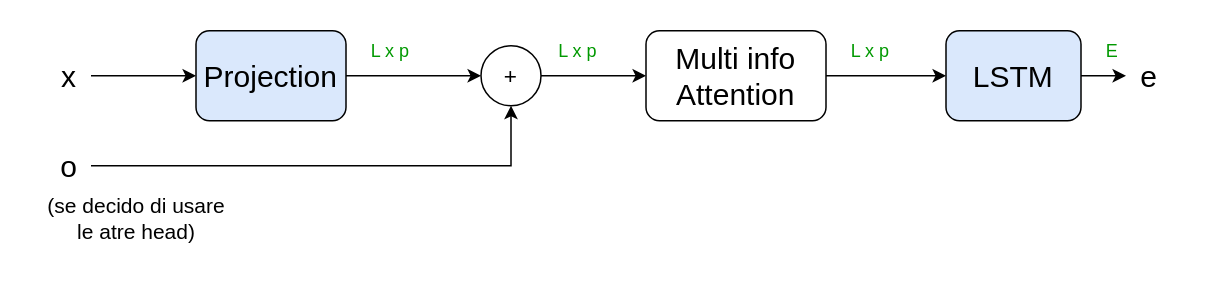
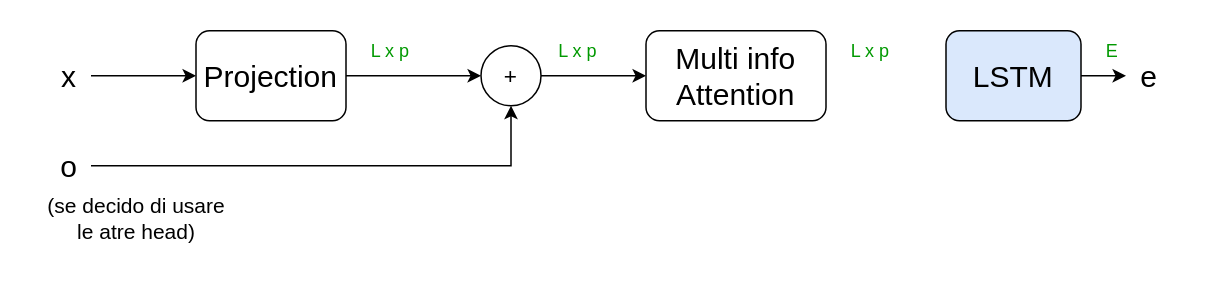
  <mxCell id="0" />
  <mxCell id="1" parent="0" />
  <mxCell id="2" value="&lt;div style=&quot;font-size: 20px;&quot;&gt;&lt;font style=&quot;font-size: 20px;&quot;&gt;x&lt;/font&gt;&lt;/div&gt;" style="text;html=1;align=center;verticalAlign=middle;resizable=0;points=[];autosize=1;strokeColor=none;fillColor=none;" vertex="1" parent="1"><mxGeometry x="30" y="30" width="30" height="40" as="geometry" /></mxCell>
  <mxCell id="3" style="edgeStyle=orthogonalEdgeStyle;rounded=0;orthogonalLoop=1;jettySize=auto;html=1;exitX=1;exitY=0.5;exitDx=0;exitDy=0;fontSize=20;" edge="1" parent="1" source="4" target="10"><mxGeometry relative="1" as="geometry" /></mxCell>
  <mxCell id="4" value="&lt;font style=&quot;font-size: 15px;&quot;&gt;+&lt;/font&gt;" style="ellipse;whiteSpace=wrap;html=1;aspect=fixed;" vertex="1" parent="1"><mxGeometry x="320" y="30" width="40" height="40" as="geometry" /></mxCell>
  <mxCell id="5" value="&lt;font style=&quot;font-size: 20px;&quot;&gt;o&lt;/font&gt;" style="text;html=1;align=center;verticalAlign=middle;resizable=0;points=[];autosize=1;strokeColor=none;fillColor=none;" vertex="1" parent="1"><mxGeometry x="30" y="90" width="30" height="40" as="geometry" /></mxCell>
  <mxCell id="6" value="" style="endArrow=classic;html=1;rounded=0;fontSize=15;" edge="1" parent="1" source="2"><mxGeometry width="50" height="50" relative="1" as="geometry"><mxPoint x="270" y="210" as="sourcePoint" /><mxPoint x="130" y="50" as="targetPoint" /></mxGeometry></mxCell>
  <mxCell id="7" value="" style="edgeStyle=elbowEdgeStyle;elbow=horizontal;endArrow=classic;html=1;rounded=0;fontSize=15;entryX=0.5;entryY=1;entryDx=0;entryDy=0;" edge="1" parent="1" source="5" target="4"><mxGeometry width="50" height="50" relative="1" as="geometry"><mxPoint x="270" y="210" as="sourcePoint" /><mxPoint x="320" y="160" as="targetPoint" /><Array as="points"><mxPoint x="340" y="110" /></Array></mxGeometry></mxCell>
  <mxCell id="8" value="&lt;div style=&quot;font-size: 14px;&quot;&gt;&lt;font style=&quot;font-size: 14px;&quot;&gt;(se decido di usare &lt;br&gt;&lt;/font&gt;&lt;/div&gt;&lt;div style=&quot;font-size: 14px;&quot;&gt;&lt;font style=&quot;font-size: 14px;&quot;&gt;le atre head)&lt;/font&gt;&lt;/div&gt;" style="text;html=1;align=center;verticalAlign=middle;resizable=0;points=[];autosize=1;strokeColor=none;fillColor=none;fontSize=15;" vertex="1" parent="1"><mxGeometry x="20" y="120" width="140" height="50" as="geometry" /></mxCell>
- <mxCell id="9" style="edgeStyle=orthogonalEdgeStyle;rounded=0;orthogonalLoop=1;jettySize=auto;html=1;exitX=1;exitY=0.5;exitDx=0;exitDy=0;entryX=0;entryY=0.5;entryDx=0;entryDy=0;fontSize=20;" edge="1" parent="1" source="10" target="12"><mxGeometry relative="1" as="geometry" /></mxCell>
  <mxCell id="10" value="&lt;div&gt;Multi info&lt;/div&gt;&lt;div&gt;Attention&lt;br&gt;&lt;/div&gt;" style="rounded=1;whiteSpace=wrap;html=1;fontSize=20;" vertex="1" parent="1"><mxGeometry x="430" y="20" width="120" height="60" as="geometry" /></mxCell>
  <mxCell id="11" style="edgeStyle=orthogonalEdgeStyle;rounded=0;orthogonalLoop=1;jettySize=auto;html=1;exitX=1;exitY=0.5;exitDx=0;exitDy=0;fontSize=20;" edge="1" parent="1" source="12" target="13"><mxGeometry relative="1" as="geometry" /></mxCell>
  <mxCell id="12" value="LSTM" style="rounded=1;whiteSpace=wrap;html=1;fontSize=20;fillColor=#dae8fc;" vertex="1" parent="1"><mxGeometry x="630" y="20" width="90" height="60" as="geometry" /></mxCell>
  <mxCell id="13" value="&lt;font style=&quot;font-size: 20px;&quot;&gt;e&lt;/font&gt;" style="text;html=1;align=center;verticalAlign=middle;resizable=0;points=[];autosize=1;strokeColor=none;fillColor=none;" vertex="1" parent="1"><mxGeometry x="750" y="30" width="30" height="40" as="geometry" /></mxCell>
  <mxCell id="14" style="edgeStyle=orthogonalEdgeStyle;rounded=0;orthogonalLoop=1;jettySize=auto;html=1;exitX=1;exitY=0.5;exitDx=0;exitDy=0;entryX=0;entryY=0.5;entryDx=0;entryDy=0;fontSize=20;" edge="1" parent="1" source="15" target="4"><mxGeometry relative="1" as="geometry" /></mxCell>
- <mxCell id="15" value="Projection" style="rounded=1;whiteSpace=wrap;html=1;fontSize=20;fillColor=#dae8fc;" vertex="1" parent="1"><mxGeometry x="130" y="20" width="100" height="60" as="geometry" /></mxCell>
+ <mxCell id="15" value="Projection" style="rounded=1;whiteSpace=wrap;html=1;fontSize=20;" vertex="1" parent="1"><mxGeometry x="130" y="20" width="100" height="60" as="geometry" /></mxCell>
  <mxCell id="16" value="L x p" style="text;whiteSpace=wrap;html=1;fontSize=12;fontColor=#009900;" vertex="1" parent="1"><mxGeometry x="245" y="20" width="60" height="40" as="geometry" /></mxCell>
  <mxCell id="17" value="L x p" style="text;whiteSpace=wrap;html=1;fontSize=12;fontColor=#009900;" vertex="1" parent="1"><mxGeometry x="370" y="20" width="60" height="40" as="geometry" /></mxCell>
  <mxCell id="18" value="L x p" style="text;whiteSpace=wrap;html=1;fontSize=12;fontColor=#009900;" vertex="1" parent="1"><mxGeometry x="565" y="20" width="60" height="30" as="geometry" /></mxCell>
  <mxCell id="19" value="E" style="text;whiteSpace=wrap;html=1;fontSize=12;fontColor=#009900;" vertex="1" parent="1"><mxGeometry x="735" y="20" width="60" height="30" as="geometry" /></mxCell>
